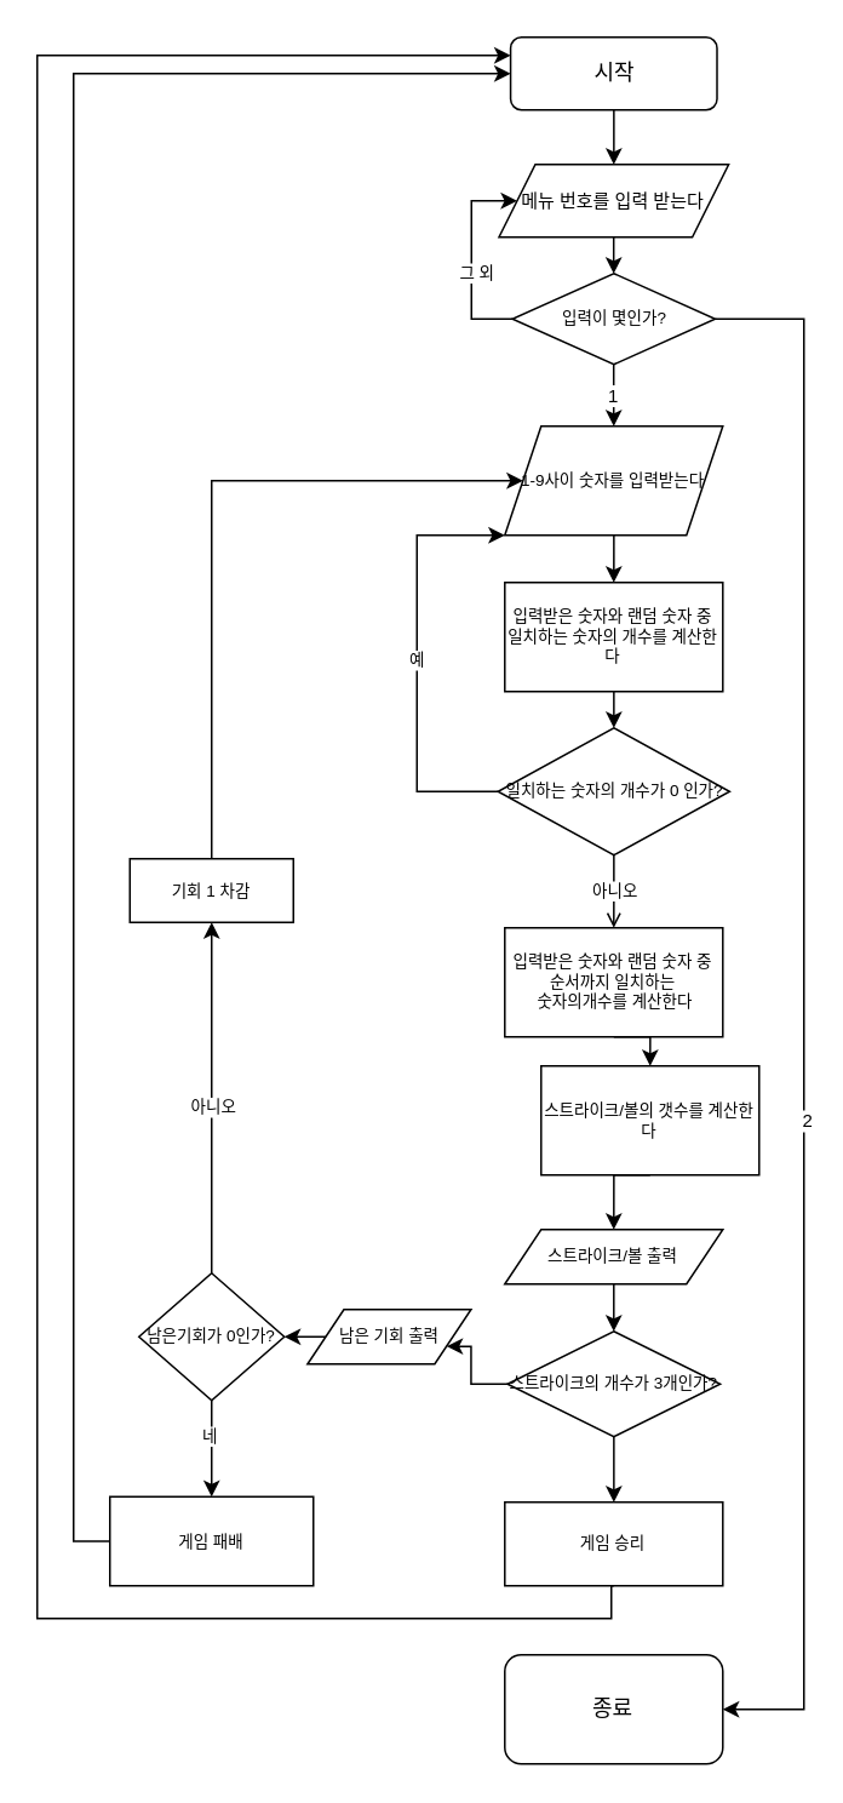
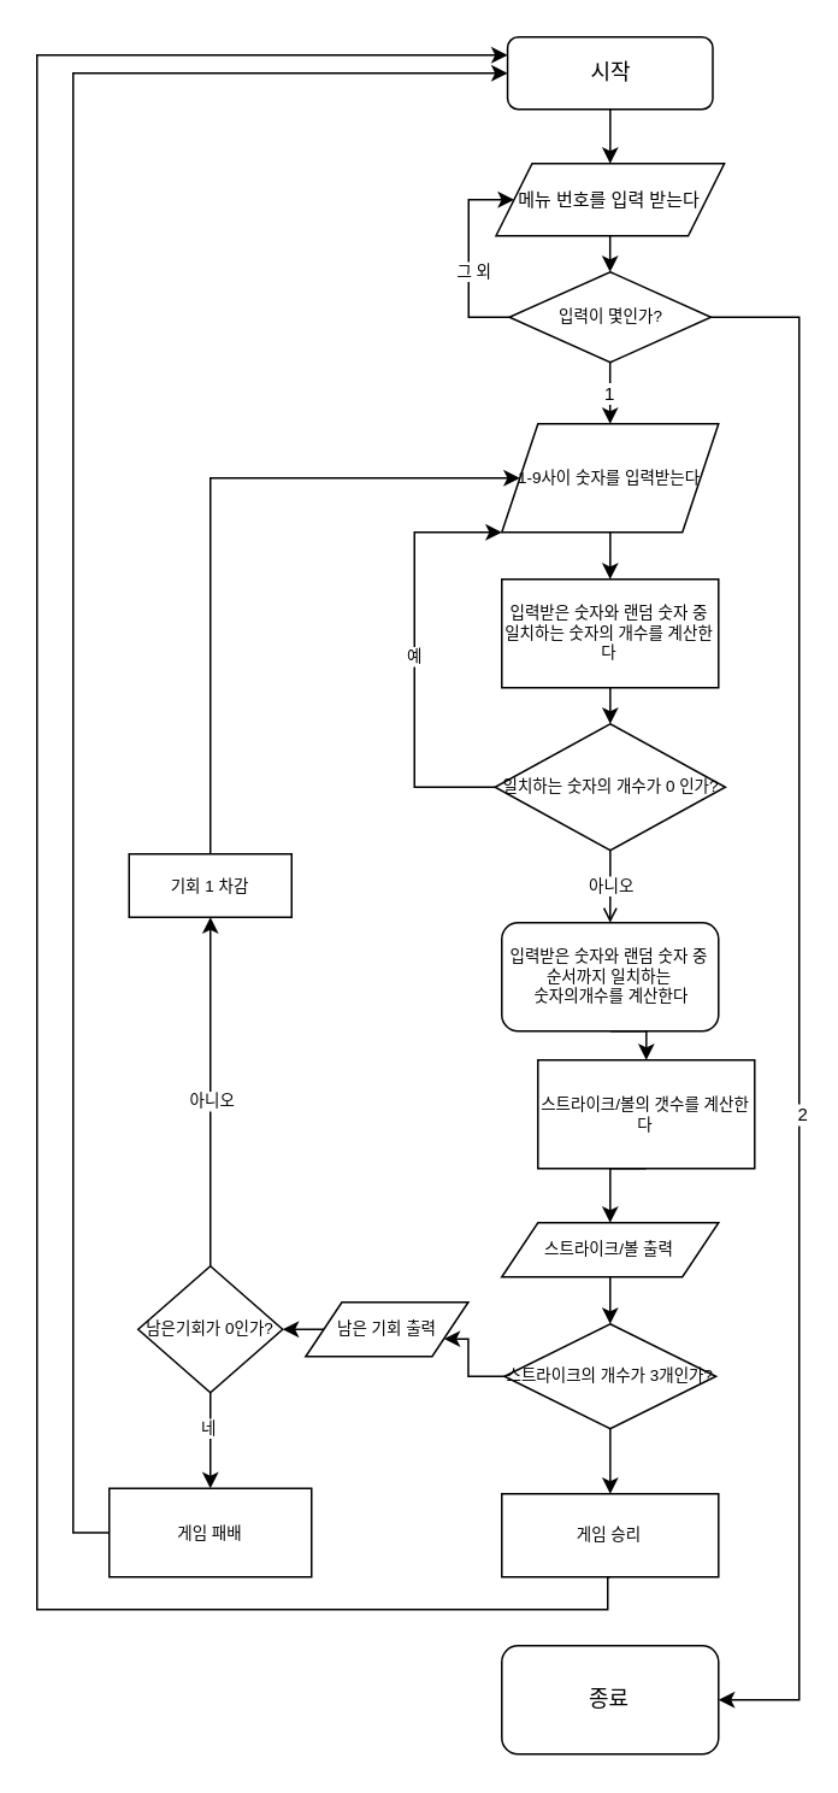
  <mxCell id="0" />
  <mxCell id="1" parent="0" />
  <mxCell id="2" style="edgeStyle=orthogonalEdgeStyle;rounded=0;orthogonalLoop=1;jettySize=auto;html=1;entryX=0.5;entryY=0;entryDx=0;entryDy=0;fontSize=10;" edge="1" parent="1" source="3" target="38"><mxGeometry relative="1" as="geometry" /></mxCell>
  <mxCell id="3" value="시작" style="rounded=1;whiteSpace=wrap;html=1;" parent="1" vertex="1"><mxGeometry x="280.55" y="20" width="113.62" height="40" as="geometry" /></mxCell>
  <mxCell id="4" style="edgeStyle=orthogonalEdgeStyle;rounded=0;orthogonalLoop=1;jettySize=auto;html=1;fontSize=9;" edge="1" parent="1" source="5" target="9"><mxGeometry relative="1" as="geometry" /></mxCell>
  <mxCell id="5" value="&lt;font style=&quot;font-size: 9px;&quot;&gt;입력받은 숫자와 랜덤 숫자 중&lt;br style=&quot;font-size: 9px;&quot;&gt;일치하는 숫자의 개수를 계산한다&lt;br style=&quot;font-size: 9px;&quot;&gt;&lt;/font&gt;" style="rounded=0;whiteSpace=wrap;html=1;fontSize=9;" vertex="1" parent="1"><mxGeometry x="277.36" y="320" width="120" height="60" as="geometry" /></mxCell>
  <mxCell id="6" style="edgeStyle=orthogonalEdgeStyle;rounded=0;orthogonalLoop=1;jettySize=auto;html=1;entryX=0.5;entryY=0;entryDx=0;entryDy=0;fontSize=9;endArrow=open;" edge="1" parent="1" source="9" target="29"><mxGeometry relative="1" as="geometry"><mxPoint x="328" y="604" as="targetPoint" /><Array as="points" /></mxGeometry></mxCell>
  <mxCell id="7" value="아니오" style="edgeLabel;html=1;align=center;verticalAlign=middle;resizable=0;points=[];fontSize=9;" vertex="1" connectable="0" parent="6"><mxGeometry x="-0.199" relative="1" as="geometry"><mxPoint y="4" as="offset" /></mxGeometry></mxCell>
  <mxCell id="8" value="예" style="edgeStyle=orthogonalEdgeStyle;rounded=0;orthogonalLoop=1;jettySize=auto;html=1;exitX=0;exitY=0.5;exitDx=0;exitDy=0;fontSize=9;entryX=0;entryY=1;entryDx=0;entryDy=0;" edge="1" parent="1" source="9" target="25"><mxGeometry relative="1" as="geometry"><mxPoint x="219" y="274" as="targetPoint" /><Array as="points"><mxPoint x="229" y="435" /><mxPoint x="229" y="294" /></Array></mxGeometry></mxCell>
  <mxCell id="9" value="&lt;span style=&quot;font-size: 9px;&quot;&gt;일치하는 숫자의 개수가 0 인가?&lt;/span&gt;" style="rhombus;whiteSpace=wrap;html=1;fontSize=9;" vertex="1" parent="1"><mxGeometry x="273.61" y="400" width="127.5" height="70" as="geometry" /></mxCell>
  <mxCell id="10" style="edgeStyle=orthogonalEdgeStyle;rounded=0;orthogonalLoop=1;jettySize=auto;html=1;exitX=0.5;exitY=1;exitDx=0;exitDy=0;entryX=0.5;entryY=0;entryDx=0;entryDy=0;fontSize=9;" edge="1" parent="1" source="11" target="40"><mxGeometry relative="1" as="geometry" /></mxCell>
  <mxCell id="11" value="&lt;font style=&quot;font-size: 9px;&quot;&gt;스트라이크/볼의 갯수를 계산한다&lt;br style=&quot;font-size: 9px;&quot;&gt;&lt;/font&gt;" style="rounded=0;whiteSpace=wrap;html=1;fontSize=9;" vertex="1" parent="1"><mxGeometry x="297.36" y="586" width="120" height="60" as="geometry" /></mxCell>
  <mxCell id="12" style="edgeStyle=orthogonalEdgeStyle;rounded=0;orthogonalLoop=1;jettySize=auto;html=1;entryX=1;entryY=0.75;entryDx=0;entryDy=0;fontSize=9;" edge="1" parent="1" source="14" target="42"><mxGeometry relative="1" as="geometry" /></mxCell>
  <mxCell id="13" style="edgeStyle=orthogonalEdgeStyle;rounded=0;orthogonalLoop=1;jettySize=auto;html=1;fontSize=9;" edge="1" parent="1" source="14" target="16"><mxGeometry relative="1" as="geometry" /></mxCell>
  <mxCell id="14" value="&lt;span style=&quot;font-size: 9px;&quot;&gt;스트라이크의 개수가 3개인가?&lt;/span&gt;" style="rhombus;whiteSpace=wrap;html=1;fontSize=9;" vertex="1" parent="1"><mxGeometry x="278.785" y="732" width="117.15" height="58" as="geometry" /></mxCell>
  <mxCell id="15" style="edgeStyle=orthogonalEdgeStyle;rounded=0;orthogonalLoop=1;jettySize=auto;html=1;fontSize=8;entryX=0;entryY=0.25;entryDx=0;entryDy=0;exitX=0.5;exitY=1;exitDx=0;exitDy=0;" edge="1" parent="1" source="16" target="3"><mxGeometry relative="1" as="geometry"><mxPoint x="30" y="980" as="targetPoint" /><mxPoint x="336" y="960" as="sourcePoint" /><Array as="points"><mxPoint x="336" y="872" /><mxPoint x="336" y="890" /><mxPoint x="20" y="890" /><mxPoint x="20" y="30" /></Array></mxGeometry></mxCell>
  <mxCell id="16" value="&lt;font style=&quot;font-size: 9px;&quot;&gt;게임 승리&lt;br style=&quot;font-size: 9px;&quot;&gt;&lt;/font&gt;" style="rounded=0;whiteSpace=wrap;html=1;fontSize=9;" vertex="1" parent="1"><mxGeometry x="277.36" y="826" width="120" height="46" as="geometry" /></mxCell>
  <mxCell id="17" style="edgeStyle=orthogonalEdgeStyle;rounded=0;orthogonalLoop=1;jettySize=auto;html=1;exitX=0.5;exitY=0;exitDx=0;exitDy=0;fontSize=9;entryX=0.5;entryY=1;entryDx=0;entryDy=0;" edge="1" parent="1" source="21" target="27"><mxGeometry relative="1" as="geometry"><mxPoint x="129" y="824" as="sourcePoint" /><mxPoint x="129" y="594" as="targetPoint" /></mxGeometry></mxCell>
  <mxCell id="18" value="아니오" style="edgeLabel;html=1;align=center;verticalAlign=middle;resizable=0;points=[];fontSize=9;" vertex="1" connectable="0" parent="17"><mxGeometry x="-0.044" relative="1" as="geometry"><mxPoint as="offset" /></mxGeometry></mxCell>
  <mxCell id="19" style="edgeStyle=orthogonalEdgeStyle;rounded=0;orthogonalLoop=1;jettySize=auto;html=1;exitX=0.5;exitY=1;exitDx=0;exitDy=0;fontSize=9;entryX=0.5;entryY=0;entryDx=0;entryDy=0;" edge="1" parent="1" source="21" target="23"><mxGeometry relative="1" as="geometry"><mxPoint x="133" y="849" as="sourcePoint" /><mxPoint x="133" y="889" as="targetPoint" /></mxGeometry></mxCell>
  <mxCell id="20" value="네" style="edgeLabel;html=1;align=center;verticalAlign=middle;resizable=0;points=[];fontSize=9;" vertex="1" connectable="0" parent="19"><mxGeometry x="-0.293" y="-2" relative="1" as="geometry"><mxPoint as="offset" /></mxGeometry></mxCell>
  <mxCell id="21" value="남은기회가 0인가?" style="rhombus;whiteSpace=wrap;html=1;fontSize=9;" vertex="1" parent="1"><mxGeometry x="76" y="700" width="80" height="70" as="geometry" /></mxCell>
  <mxCell id="22" style="edgeStyle=orthogonalEdgeStyle;rounded=0;orthogonalLoop=1;jettySize=auto;html=1;fontSize=8;entryX=0;entryY=0.5;entryDx=0;entryDy=0;exitX=0;exitY=0.5;exitDx=0;exitDy=0;" edge="1" parent="1" source="23" target="3"><mxGeometry relative="1" as="geometry"><mxPoint x="90" y="40" as="targetPoint" /><mxPoint x="90" y="919" as="sourcePoint" /><Array as="points"><mxPoint x="40" y="848" /><mxPoint x="40" y="40" /></Array></mxGeometry></mxCell>
  <mxCell id="23" value="&lt;font style=&quot;font-size: 9px;&quot;&gt;게임 패배&lt;br style=&quot;font-size: 9px;&quot;&gt;&lt;/font&gt;" style="rounded=0;whiteSpace=wrap;html=1;fontSize=9;" vertex="1" parent="1"><mxGeometry x="60" y="823" width="112" height="49" as="geometry" /></mxCell>
  <mxCell id="24" style="edgeStyle=orthogonalEdgeStyle;rounded=0;orthogonalLoop=1;jettySize=auto;html=1;entryX=0.5;entryY=0;entryDx=0;entryDy=0;fontSize=9;" edge="1" parent="1" source="25" target="5"><mxGeometry relative="1" as="geometry" /></mxCell>
  <mxCell id="25" value="&lt;font style=&quot;font-size: 9px;&quot;&gt;1-9사이 숫자를 입력받는다&lt;/font&gt;" style="shape=parallelogram;perimeter=parallelogramPerimeter;whiteSpace=wrap;html=1;fixedSize=1;fontSize=9;" vertex="1" parent="1"><mxGeometry x="277.36" y="234" width="120" height="60" as="geometry" /></mxCell>
  <mxCell id="26" style="edgeStyle=orthogonalEdgeStyle;rounded=0;orthogonalLoop=1;jettySize=auto;html=1;exitX=0.5;exitY=0;exitDx=0;exitDy=0;fontSize=9;entryX=0;entryY=0.5;entryDx=0;entryDy=0;" edge="1" parent="1" source="27" target="25"><mxGeometry relative="1" as="geometry"><mxPoint x="156" y="260" as="targetPoint" /><Array as="points"><mxPoint x="116" y="264" /></Array></mxGeometry></mxCell>
  <mxCell id="27" value="기회 1 차감" style="rounded=0;whiteSpace=wrap;html=1;fontSize=9;" vertex="1" parent="1"><mxGeometry x="71" y="472" width="90" height="35" as="geometry" /></mxCell>
  <mxCell id="28" style="edgeStyle=orthogonalEdgeStyle;rounded=0;orthogonalLoop=1;jettySize=auto;html=1;exitX=0.5;exitY=1;exitDx=0;exitDy=0;entryX=0.5;entryY=0;entryDx=0;entryDy=0;fontSize=9;" edge="1" parent="1" source="29" target="11"><mxGeometry relative="1" as="geometry" /></mxCell>
- <mxCell id="29" value="&lt;font style=&quot;font-size: 9px;&quot;&gt;입력받은 숫자와 랜덤 숫자 중&lt;br style=&quot;font-size: 9px;&quot;&gt;순서까지 일치하는&lt;br style=&quot;font-size: 9px;&quot;&gt;&amp;nbsp;숫자의개수를 계산한다&lt;br style=&quot;font-size: 9px;&quot;&gt;&lt;/font&gt;" style="rounded=0;whiteSpace=wrap;html=1;fontSize=9;" vertex="1" parent="1"><mxGeometry x="277.36" y="510" width="120" height="60" as="geometry" /></mxCell>
+ <mxCell id="29" value="&lt;font style=&quot;font-size: 9px;&quot;&gt;입력받은 숫자와 랜덤 숫자 중&lt;br style=&quot;font-size: 9px;&quot;&gt;순서까지 일치하는&lt;br style=&quot;font-size: 9px;&quot;&gt;&amp;nbsp;숫자의개수를 계산한다&lt;br style=&quot;font-size: 9px;&quot;&gt;&lt;/font&gt;" style="whiteSpace=wrap;html=1;fontSize=9;rounded=1;" vertex="1" parent="1"><mxGeometry x="277.36" y="510" width="120" height="60" as="geometry" /></mxCell>
  <mxCell id="30" value="종료" style="rounded=1;whiteSpace=wrap;html=1;" vertex="1" parent="1"><mxGeometry x="277.36" y="910" width="120" height="60" as="geometry" /></mxCell>
  <mxCell id="31" value="1" style="edgeStyle=orthogonalEdgeStyle;rounded=0;orthogonalLoop=1;jettySize=auto;html=1;entryX=0.5;entryY=0;entryDx=0;entryDy=0;fontSize=10;" edge="1" parent="1" source="36" target="25"><mxGeometry relative="1" as="geometry" /></mxCell>
  <mxCell id="32" style="edgeStyle=orthogonalEdgeStyle;rounded=0;orthogonalLoop=1;jettySize=auto;html=1;fontSize=9;entryX=0;entryY=0.5;entryDx=0;entryDy=0;" edge="1" parent="1" source="36" target="38"><mxGeometry relative="1" as="geometry"><mxPoint x="229" y="40" as="targetPoint" /><Array as="points"><mxPoint x="259" y="175" /><mxPoint x="259" y="110" /></Array></mxGeometry></mxCell>
  <mxCell id="33" value="그 외" style="edgeLabel;html=1;align=center;verticalAlign=middle;resizable=0;points=[];fontSize=9;" vertex="1" connectable="0" parent="32"><mxGeometry x="-0.149" y="-2" relative="1" as="geometry"><mxPoint as="offset" /></mxGeometry></mxCell>
  <mxCell id="34" style="edgeStyle=orthogonalEdgeStyle;rounded=0;orthogonalLoop=1;jettySize=auto;html=1;fontSize=8;entryX=1;entryY=0.5;entryDx=0;entryDy=0;" edge="1" parent="1" source="36" target="30"><mxGeometry relative="1" as="geometry"><mxPoint x="371.01" y="1060" as="targetPoint" /><Array as="points"><mxPoint x="442" y="175" /><mxPoint x="442" y="940" /></Array></mxGeometry></mxCell>
  <mxCell id="35" value="2" style="edgeLabel;html=1;align=center;verticalAlign=middle;resizable=0;points=[];fontSize=10;" vertex="1" connectable="0" parent="34"><mxGeometry x="0.14" y="1" relative="1" as="geometry"><mxPoint as="offset" /></mxGeometry></mxCell>
  <mxCell id="36" value="입력이 몇인가?" style="rhombus;whiteSpace=wrap;html=1;fontSize=9;" vertex="1" parent="1"><mxGeometry x="281.54" y="150" width="111.64" height="50" as="geometry" /></mxCell>
  <mxCell id="37" style="edgeStyle=orthogonalEdgeStyle;rounded=0;orthogonalLoop=1;jettySize=auto;html=1;entryX=0.5;entryY=0;entryDx=0;entryDy=0;fontSize=9;" edge="1" parent="1" source="38" target="36"><mxGeometry relative="1" as="geometry" /></mxCell>
  <mxCell id="38" value="&lt;font size=&quot;1&quot;&gt;메뉴 번호를 입력 받는다&lt;/font&gt;" style="shape=parallelogram;perimeter=parallelogramPerimeter;whiteSpace=wrap;html=1;fixedSize=1;" vertex="1" parent="1"><mxGeometry x="274.145" y="90" width="126.43" height="40" as="geometry" /></mxCell>
  <mxCell id="39" style="edgeStyle=orthogonalEdgeStyle;rounded=0;orthogonalLoop=1;jettySize=auto;html=1;exitX=0.5;exitY=1;exitDx=0;exitDy=0;entryX=0.5;entryY=0;entryDx=0;entryDy=0;fontSize=9;" edge="1" parent="1" source="40" target="14"><mxGeometry relative="1" as="geometry" /></mxCell>
  <mxCell id="40" value="&lt;font style=&quot;font-size: 9px;&quot;&gt;스트라이크/볼 출력&lt;/font&gt;" style="shape=parallelogram;perimeter=parallelogramPerimeter;whiteSpace=wrap;html=1;fixedSize=1;fontSize=9;" vertex="1" parent="1"><mxGeometry x="277.36" y="676" width="120" height="30" as="geometry" /></mxCell>
  <mxCell id="41" style="edgeStyle=orthogonalEdgeStyle;rounded=0;orthogonalLoop=1;jettySize=auto;html=1;exitX=0;exitY=0.5;exitDx=0;exitDy=0;entryX=1;entryY=0.5;entryDx=0;entryDy=0;fontSize=9;" edge="1" parent="1" source="42" target="21"><mxGeometry relative="1" as="geometry" /></mxCell>
  <mxCell id="42" value="남은 기회 출력" style="shape=parallelogram;perimeter=parallelogramPerimeter;whiteSpace=wrap;html=1;fixedSize=1;fontSize=9;" vertex="1" parent="1"><mxGeometry x="168.78" y="720" width="90" height="30" as="geometry" /></mxCell>
